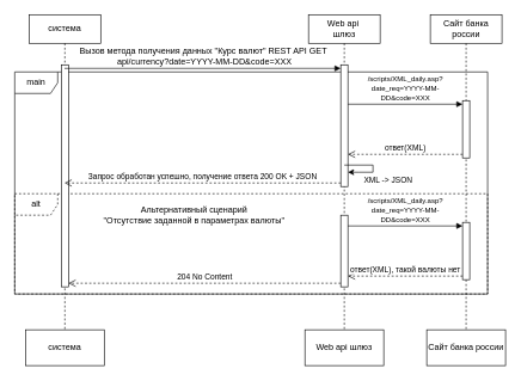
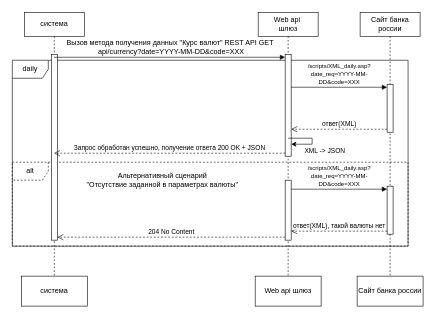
  <mxCell id="0" />
  <mxCell id="1" parent="0" />
  <mxCell id="2" value="alt" style="shape=umlFrame;whiteSpace=wrap;html=1;pointerEvents=0;dashed=1;" vertex="1" parent="1"><mxGeometry x="20" y="270" width="660" height="140" as="geometry" /></mxCell>
- <mxCell id="3" value="main" style="shape=umlFrame;whiteSpace=wrap;html=1;pointerEvents=0;" vertex="1" parent="1"><mxGeometry x="20" y="100" width="660" height="310" as="geometry" /></mxCell>
+ <mxCell id="3" value="daily" style="shape=umlFrame;whiteSpace=wrap;html=1;pointerEvents=0;" vertex="1" parent="1"><mxGeometry x="20" y="100" width="660" height="310" as="geometry" /></mxCell>
  <mxCell id="4" value="Web api&amp;nbsp;&lt;br&gt;шлюз" style="shape=umlLifeline;perimeter=lifelinePerimeter;whiteSpace=wrap;html=1;container=1;dropTarget=0;collapsible=0;recursiveResize=0;outlineConnect=0;portConstraint=eastwest;newEdgeStyle={&quot;curved&quot;:0,&quot;rounded&quot;:0};" vertex="1" parent="1"><mxGeometry x="430" y="20" width="100" height="440" as="geometry" /></mxCell>
  <mxCell id="5" value="" style="html=1;points=[[0,0,0,0,5],[0,1,0,0,-5],[1,0,0,0,5],[1,1,0,0,-5]];perimeter=orthogonalPerimeter;outlineConnect=0;targetShapes=umlLifeline;portConstraint=eastwest;newEdgeStyle={&quot;curved&quot;:0,&quot;rounded&quot;:0};" vertex="1" parent="4"><mxGeometry x="45" y="70" width="10" height="170" as="geometry" /></mxCell>
  <mxCell id="6" value="Сайт банка россии" style="shape=umlLifeline;perimeter=lifelinePerimeter;whiteSpace=wrap;html=1;container=1;dropTarget=0;collapsible=0;recursiveResize=0;outlineConnect=0;portConstraint=eastwest;newEdgeStyle={&quot;curved&quot;:0,&quot;rounded&quot;:0};" vertex="1" parent="1"><mxGeometry x="600" y="20" width="100" height="440" as="geometry" /></mxCell>
  <mxCell id="7" value="" style="html=1;points=[[0,0,0,0,5],[0,1,0,0,-5],[1,0,0,0,5],[1,1,0,0,-5]];perimeter=orthogonalPerimeter;outlineConnect=0;targetShapes=umlLifeline;portConstraint=eastwest;newEdgeStyle={&quot;curved&quot;:0,&quot;rounded&quot;:0};" vertex="1" parent="6"><mxGeometry x="45" y="290" width="10" height="80" as="geometry" /></mxCell>
  <mxCell id="8" value="" style="html=1;points=[[0,0,0,0,5],[0,1,0,0,-5],[1,0,0,0,5],[1,1,0,0,-5]];perimeter=orthogonalPerimeter;outlineConnect=0;targetShapes=umlLifeline;portConstraint=eastwest;newEdgeStyle={&quot;curved&quot;:0,&quot;rounded&quot;:0};" vertex="1" parent="6"><mxGeometry x="45" y="120" width="10" height="80" as="geometry" /></mxCell>
  <mxCell id="9" value="система" style="shape=umlLifeline;perimeter=lifelinePerimeter;whiteSpace=wrap;html=1;container=1;dropTarget=0;collapsible=0;recursiveResize=0;outlineConnect=0;portConstraint=eastwest;newEdgeStyle={&quot;curved&quot;:0,&quot;rounded&quot;:0};" vertex="1" parent="1"><mxGeometry x="40" y="20" width="100" height="440" as="geometry" /></mxCell>
  <mxCell id="10" value="" style="html=1;points=[[0,0,0,0,5],[0,1,0,0,-5],[1,0,0,0,5],[1,1,0,0,-5]];perimeter=orthogonalPerimeter;outlineConnect=0;targetShapes=umlLifeline;portConstraint=eastwest;newEdgeStyle={&quot;curved&quot;:0,&quot;rounded&quot;:0};" vertex="1" parent="9"><mxGeometry x="45" y="70" width="10" height="310" as="geometry" /></mxCell>
  <mxCell id="11" value="&lt;span style=&quot;font-size: 12px;&quot;&gt;&lt;font style=&quot;color: rgb(0, 0, 0);&quot;&gt;Вызов метода получения данных &quot;Курс валют&quot; REST API GET&lt;br&gt;&amp;nbsp;api/currency?date=YYYY-MM-DD&amp;amp;code=XXX&lt;/font&gt;&lt;/span&gt;" style="html=1;verticalAlign=bottom;endArrow=block;curved=0;rounded=0;entryX=0;entryY=0;entryDx=0;entryDy=5;" edge="1" target="5" parent="1" source="9"><mxGeometry x="0.001" relative="1" as="geometry"><mxPoint x="195" y="95" as="sourcePoint" /><mxPoint as="offset" /></mxGeometry></mxCell>
  <mxCell id="12" value="Запрос обработан успешно, получение ответа 200 OK + JSON" style="html=1;verticalAlign=bottom;endArrow=open;dashed=1;endSize=8;curved=0;rounded=0;exitX=0;exitY=1;exitDx=0;exitDy=-5;" edge="1" source="5" parent="1" target="9"><mxGeometry relative="1" as="geometry"><mxPoint x="405" y="165" as="targetPoint" /></mxGeometry></mxCell>
  <mxCell id="13" value="&lt;span style=&quot;font-family: Arial, sans-serif; font-size: 10px; white-space: pre-wrap;&quot;&gt;/scripts/XML_daily.asp?&lt;/span&gt;&lt;br style=&quot;font-family: Arial, sans-serif; font-size: 10px; white-space: pre-wrap;&quot;&gt;&lt;span style=&quot;font-family: Arial, sans-serif; font-size: 10px; white-space: pre-wrap;&quot;&gt;date_req=YYYY-MM-DD&amp;amp;code=XXX&lt;/span&gt;" style="html=1;verticalAlign=bottom;endArrow=block;curved=0;rounded=0;entryX=0;entryY=0;entryDx=0;entryDy=5;" edge="1" target="8" parent="1" source="5"><mxGeometry relative="1" as="geometry"><mxPoint x="545" y="145" as="sourcePoint" /></mxGeometry></mxCell>
  <mxCell id="14" value="ответ(XML)" style="html=1;verticalAlign=bottom;endArrow=open;dashed=1;endSize=8;curved=0;rounded=0;exitX=0;exitY=1;exitDx=0;exitDy=-5;" edge="1" source="8" parent="1" target="5"><mxGeometry relative="1" as="geometry"><mxPoint x="545" y="215" as="targetPoint" /></mxGeometry></mxCell>
  <mxCell id="15" value="" style="endArrow=classic;html=1;rounded=0;" edge="1" parent="1" target="5"><mxGeometry width="50" height="50" relative="1" as="geometry"><mxPoint x="480" y="230" as="sourcePoint" /><mxPoint x="530" y="180" as="targetPoint" /><Array as="points"><mxPoint x="520" y="230" /><mxPoint x="520" y="240" /><mxPoint x="500" y="240" /></Array></mxGeometry></mxCell>
  <mxCell id="16" value="XML -&amp;gt; JSON" style="edgeLabel;html=1;align=center;verticalAlign=middle;resizable=0;points=[];" vertex="1" connectable="0" parent="15"><mxGeometry x="0.055" y="1" relative="1" as="geometry"><mxPoint x="19" y="15" as="offset" /></mxGeometry></mxCell>
  <mxCell id="17" value="" style="html=1;points=[[0,0,0,0,5],[0,1,0,0,-5],[1,0,0,0,5],[1,1,0,0,-5]];perimeter=orthogonalPerimeter;outlineConnect=0;targetShapes=umlLifeline;portConstraint=eastwest;newEdgeStyle={&quot;curved&quot;:0,&quot;rounded&quot;:0};" vertex="1" parent="1"><mxGeometry x="475" y="300" width="10" height="100" as="geometry" /></mxCell>
  <mxCell id="18" value="204 No Content" style="html=1;verticalAlign=bottom;endArrow=open;dashed=1;endSize=8;curved=0;rounded=0;exitX=0;exitY=1;exitDx=0;exitDy=-5;" edge="1" source="17" parent="1" target="10"><mxGeometry relative="1" as="geometry"><mxPoint x="405" y="375" as="targetPoint" /></mxGeometry></mxCell>
  <mxCell id="19" value="ответ(XML), такой валюты нет" style="html=1;verticalAlign=bottom;endArrow=open;dashed=1;endSize=8;curved=0;rounded=0;exitX=0;exitY=1;exitDx=0;exitDy=-5;" edge="1" parent="1" source="7" target="17"><mxGeometry relative="1" as="geometry"><mxPoint x="505" y="385" as="targetPoint" /></mxGeometry></mxCell>
  <mxCell id="20" value="&lt;font face=&quot;Arial, sans-serif&quot;&gt;&lt;span style=&quot;font-size: 10px; white-space: pre-wrap;&quot;&gt;/scripts/XML_daily.asp?&lt;br/&gt;date_req=YYYY-MM-DD&amp;amp;code=XXX&lt;/span&gt;&lt;/font&gt;" style="html=1;verticalAlign=bottom;endArrow=block;curved=0;rounded=0;entryX=0;entryY=0;entryDx=0;entryDy=5;" edge="1" parent="1" target="7" source="17"><mxGeometry relative="1" as="geometry"><mxPoint x="505" y="315" as="sourcePoint" /></mxGeometry></mxCell>
  <mxCell id="21" value="система" style="html=1;whiteSpace=wrap;" vertex="1" parent="1"><mxGeometry x="35" y="460" width="110" height="50" as="geometry" /></mxCell>
  <mxCell id="22" value="Web api шлюз" style="html=1;whiteSpace=wrap;" vertex="1" parent="1"><mxGeometry x="425" y="460" width="110" height="50" as="geometry" /></mxCell>
  <mxCell id="23" value="Сайт банка россии" style="html=1;whiteSpace=wrap;" vertex="1" parent="1"><mxGeometry x="595" y="460" width="110" height="50" as="geometry" /></mxCell>
  <mxCell id="24" value="Альтернативный сценарий &lt;br&gt;&quot;Отсутствие заданной в параметрах валюты&quot;" style="text;html=1;align=center;verticalAlign=middle;resizable=0;points=[];autosize=1;strokeColor=none;fillColor=none;" vertex="1" parent="1"><mxGeometry x="130" y="280" width="280" height="40" as="geometry" /></mxCell>
